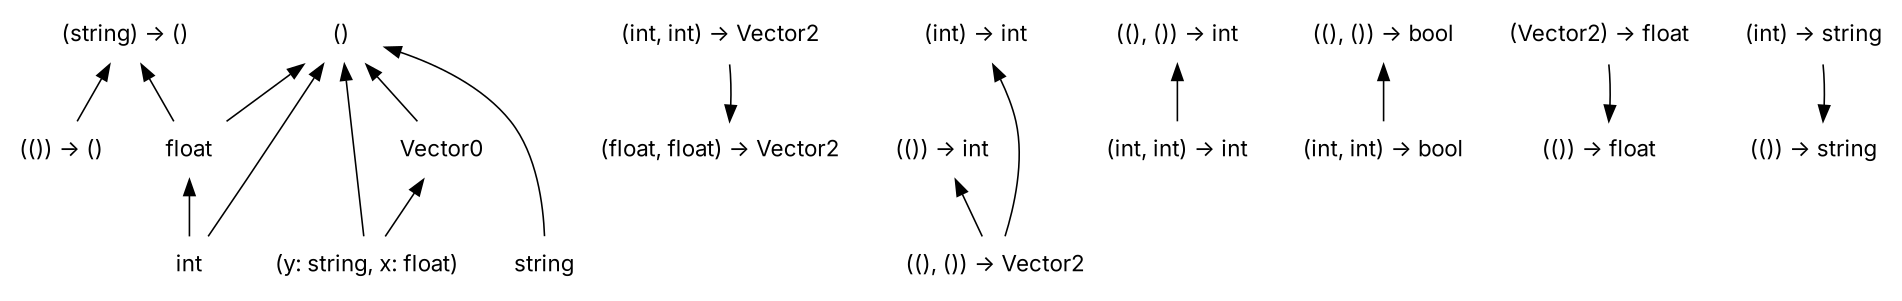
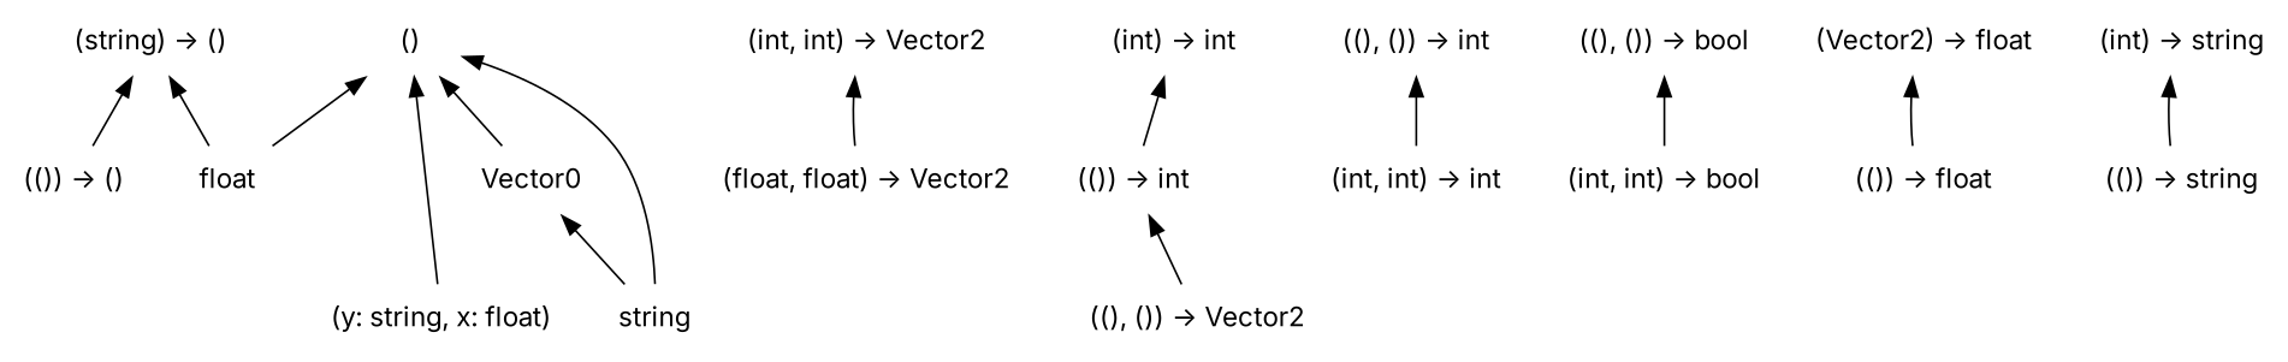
  digraph {
    fontname=Inter
    node [fontname=Inter shape=none]
    edge [dir=back fontname=Inter]
    "(string) -> ()"
    "(()) -> ()"
    float
-   int
    n5 [label=Vector0]
    n6 [label="(y: string, x: float)"]
    "(int, int) -> Vector2"
    "(float, float) -> Vector2"
    "(int) -> int"
    "(()) -> int"
    "((), ()) -> Vector2"
    "((), ()) -> int"
    "(int, int) -> int"
    "()"
    string
    "((), ()) -> bool"
    "(int, int) -> bool"
    "(Vector2) -> float"
    "(()) -> float"
    "(int) -> string"
    "(()) -> string"
    "(string) -> ()" -> "(()) -> ()"
    "(string) -> ()" -> float
-   float -> int
-   n5 -> n6
-   "(float, float) -> Vector2" -> "(int, int) -> Vector2"
-   "(int) -> int" -> "((), ()) -> Vector2"
+   n5 -> string
+   "(int, int) -> Vector2" -> "(float, float) -> Vector2"
+   "(int) -> int" -> "(()) -> int"
    "(()) -> int" -> "((), ()) -> Vector2"
    "((), ()) -> int" -> "(int, int) -> int"
    "()" -> float
-   "()" -> int
    "()" -> n5
    "()" -> n6
    "()" -> string
    "((), ()) -> bool" -> "(int, int) -> bool"
-   "(()) -> float" -> "(Vector2) -> float"
-   "(()) -> string" -> "(int) -> string"
+   "(Vector2) -> float" -> "(()) -> float"
+   "(int) -> string" -> "(()) -> string"
  }
